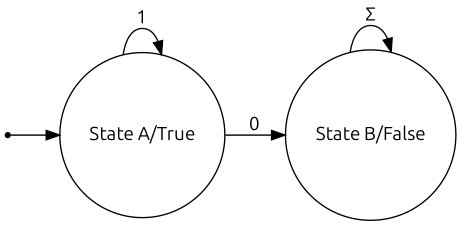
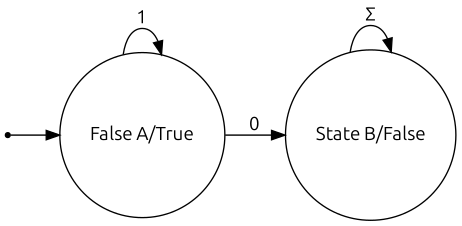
  digraph {
    rankdir=LR
    fontname=Ubuntu
    node [shape=circle fontname=Ubuntu]
    edge [fontname=Ubuntu]
    n1 [label="State B/False"]
-   n2 [label="State A/True"]
+   n2 [label="False A/True"]
    start [shape=point]
    n1 -> n1 [label="Σ"]
    n2 -> n1 [label=0]
    n2 -> n2 [label=1]
    start -> n2
  }
